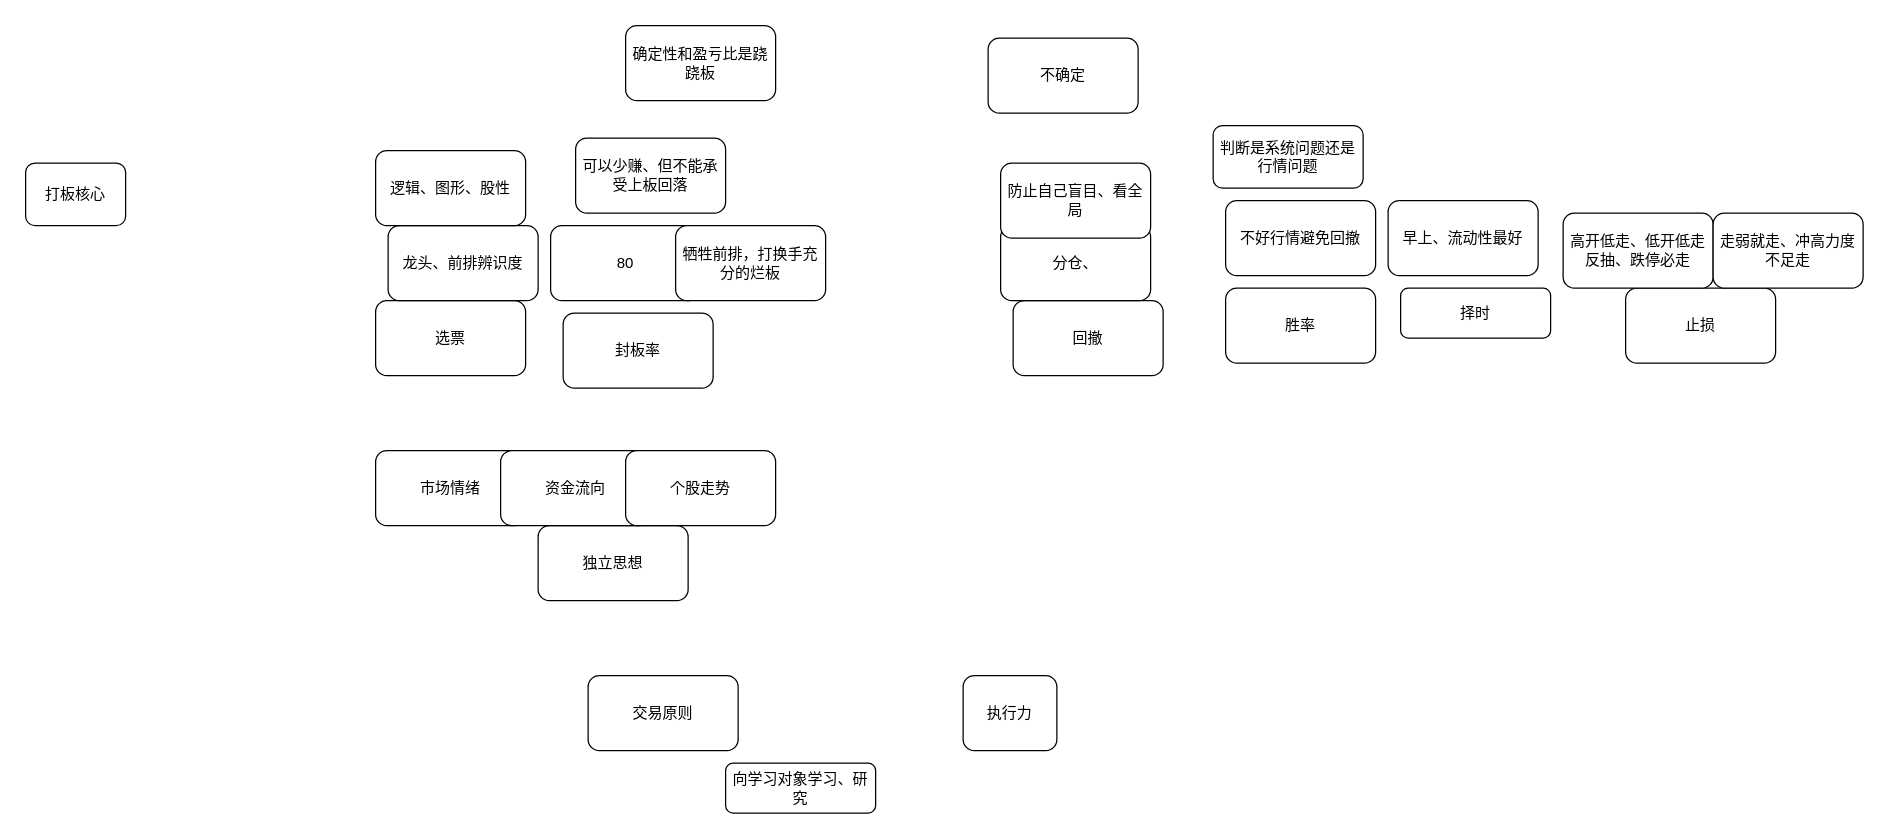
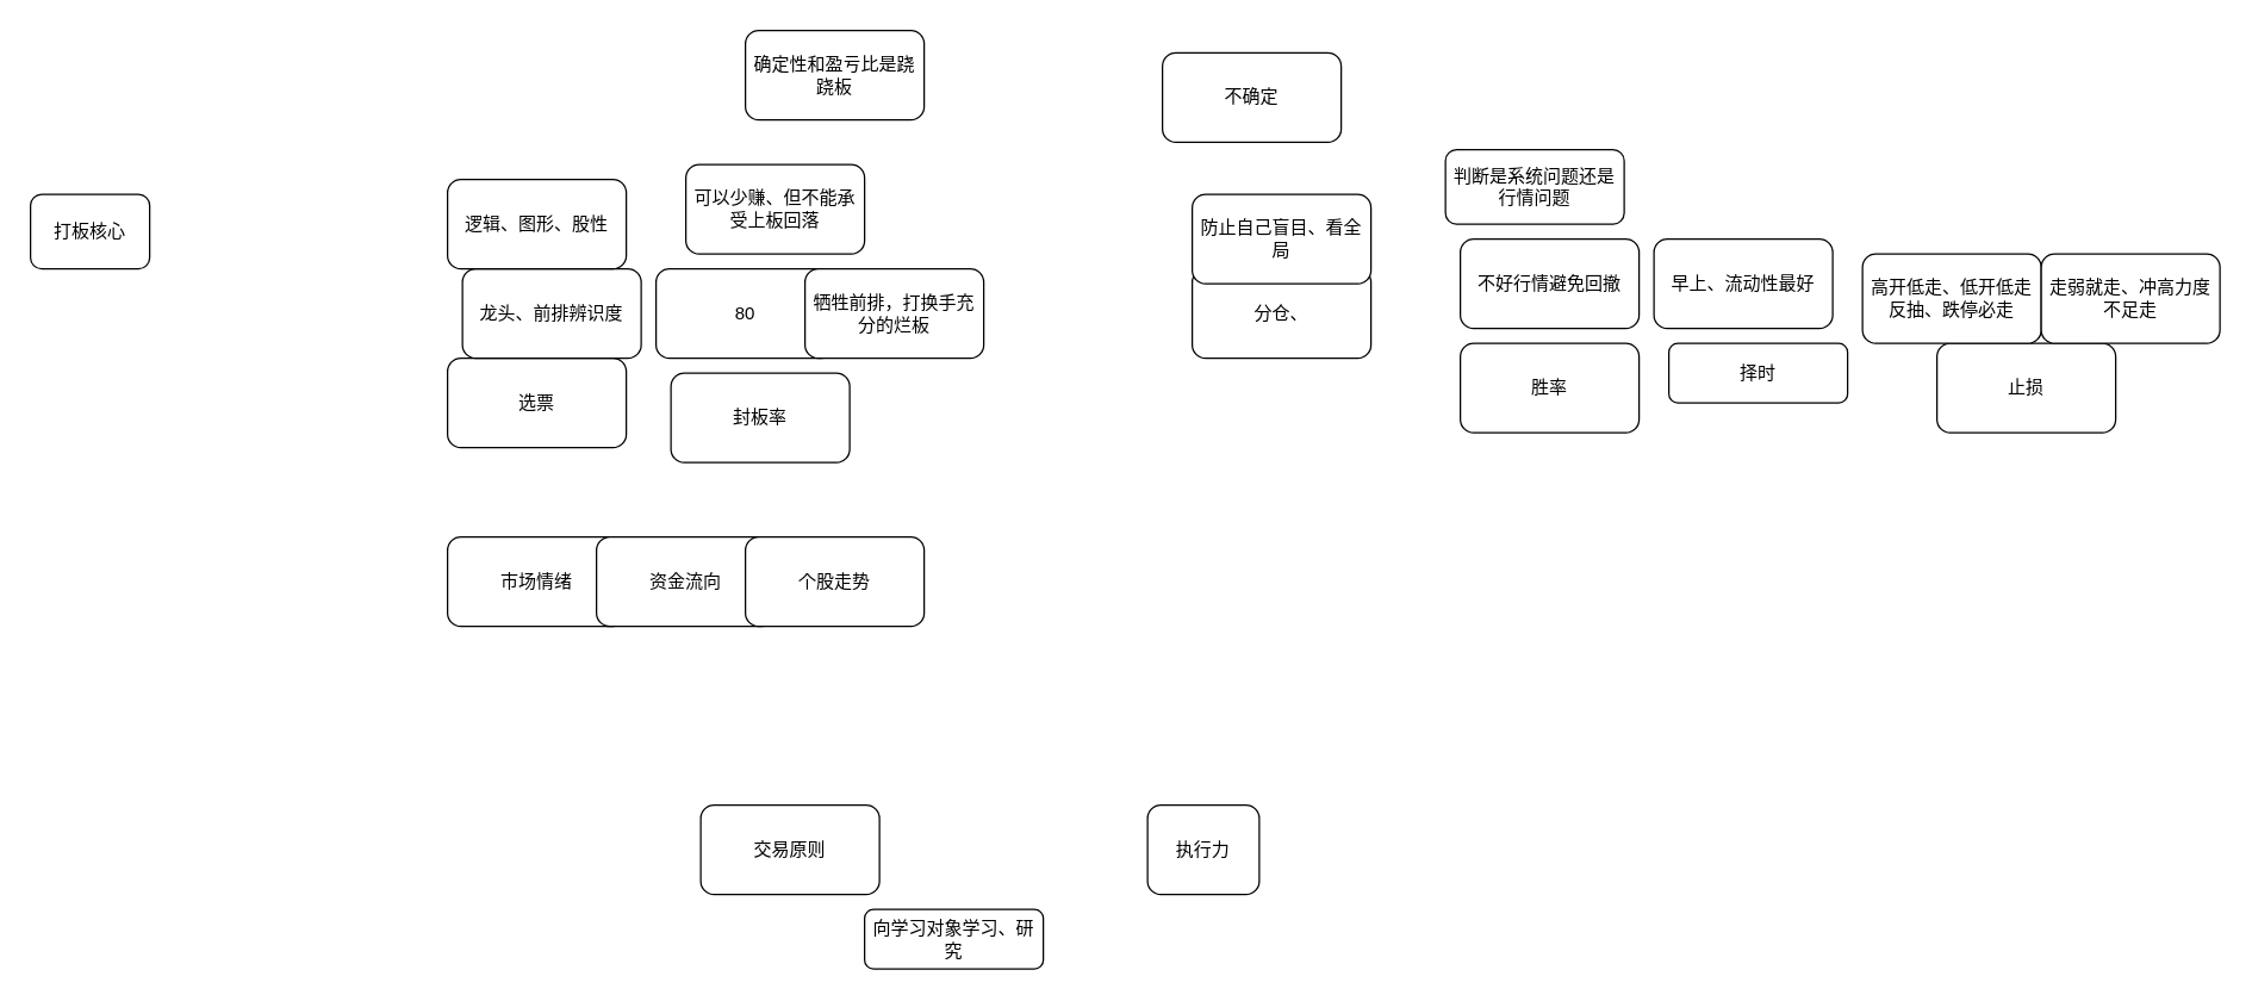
  <mxCell id="0" />
  <mxCell id="1" parent="0" />
  <mxCell id="2" value="选票" style="rounded=1;whiteSpace=wrap;html=1;" vertex="1" parent="1"><mxGeometry x="300" y="240" width="120" height="60" as="geometry" /></mxCell>
  <mxCell id="3" value="封板率" style="rounded=1;whiteSpace=wrap;html=1;" vertex="1" parent="1"><mxGeometry x="450" y="250" width="120" height="60" as="geometry" /></mxCell>
- <mxCell id="4" value="回撤" style="rounded=1;whiteSpace=wrap;html=1;" vertex="1" parent="1"><mxGeometry x="810" y="240" width="120" height="60" as="geometry" /></mxCell>
  <mxCell id="5" value="胜率" style="rounded=1;whiteSpace=wrap;html=1;" vertex="1" parent="1"><mxGeometry x="980" y="230" width="120" height="60" as="geometry" /></mxCell>
  <mxCell id="6" value="择时" style="rounded=1;whiteSpace=wrap;html=1;" vertex="1" parent="1"><mxGeometry x="1120" y="230" width="120" height="40" as="geometry" /></mxCell>
  <mxCell id="7" value="止损" style="rounded=1;whiteSpace=wrap;html=1;" vertex="1" parent="1"><mxGeometry x="1300" y="230" width="120" height="60" as="geometry" /></mxCell>
- <mxCell id="8" value="独立思想" style="rounded=1;whiteSpace=wrap;html=1;" vertex="1" parent="1"><mxGeometry x="430" y="420" width="120" height="60" as="geometry" /></mxCell>
  <mxCell id="9" value="打板核心" style="rounded=1;whiteSpace=wrap;html=1;" vertex="1" parent="1"><mxGeometry x="20" y="130" width="80" height="50" as="geometry" /></mxCell>
  <mxCell id="10" value="龙头、前排辨识度" style="rounded=1;whiteSpace=wrap;html=1;" vertex="1" parent="1"><mxGeometry x="310" y="180" width="120" height="60" as="geometry" /></mxCell>
  <mxCell id="11" value="逻辑、图形、股性" style="rounded=1;whiteSpace=wrap;html=1;" vertex="1" parent="1"><mxGeometry x="300" y="120" width="120" height="60" as="geometry" /></mxCell>
  <mxCell id="12" value="80" style="rounded=1;whiteSpace=wrap;html=1;" vertex="1" parent="1"><mxGeometry x="440" y="180" width="120" height="60" as="geometry" /></mxCell>
  <mxCell id="13" value="牺牲前排，打换手充分的烂板" style="rounded=1;whiteSpace=wrap;html=1;" vertex="1" parent="1"><mxGeometry x="540" y="180" width="120" height="60" as="geometry" /></mxCell>
  <mxCell id="14" value="可以少赚、但不能承受上板回落" style="rounded=1;whiteSpace=wrap;html=1;" vertex="1" parent="1"><mxGeometry x="460" y="110" width="120" height="60" as="geometry" /></mxCell>
  <mxCell id="15" value="确定性和盈亏比是跷跷板" style="rounded=1;whiteSpace=wrap;html=1;" vertex="1" parent="1"><mxGeometry x="500" y="20" width="120" height="60" as="geometry" /></mxCell>
  <mxCell id="16" value="分仓、" style="rounded=1;whiteSpace=wrap;html=1;" vertex="1" parent="1"><mxGeometry x="800" y="180" width="120" height="60" as="geometry" /></mxCell>
  <mxCell id="17" value="防止自己盲目、看全局" style="rounded=1;whiteSpace=wrap;html=1;" vertex="1" parent="1"><mxGeometry x="800" y="130" width="120" height="60" as="geometry" /></mxCell>
- <mxCell id="18" value="不确定" style="rounded=1;whiteSpace=wrap;html=1;" vertex="1" parent="1"><mxGeometry x="790" y="30" width="120" height="60" as="geometry" /></mxCell>
+ <mxCell id="18" value="不确定" style="rounded=1;whiteSpace=wrap;html=1;" vertex="1" parent="1"><mxGeometry x="780" y="35" width="120" height="60" as="geometry" /></mxCell>
  <mxCell id="19" value="不好行情避免回撤" style="rounded=1;whiteSpace=wrap;html=1;" vertex="1" parent="1"><mxGeometry x="980" y="160" width="120" height="60" as="geometry" /></mxCell>
  <mxCell id="20" value="判断是系统问题还是行情问题" style="rounded=1;whiteSpace=wrap;html=1;" vertex="1" parent="1"><mxGeometry x="970" y="100" width="120" height="50" as="geometry" /></mxCell>
  <mxCell id="21" value="早上、流动性最好" style="rounded=1;whiteSpace=wrap;html=1;" vertex="1" parent="1"><mxGeometry x="1110" y="160" width="120" height="60" as="geometry" /></mxCell>
  <mxCell id="22" value="高开低走、低开低走反抽、跌停必走" style="rounded=1;whiteSpace=wrap;html=1;" vertex="1" parent="1"><mxGeometry x="1250" y="170" width="120" height="60" as="geometry" /></mxCell>
  <mxCell id="23" value="走弱就走、冲高力度不足走" style="rounded=1;whiteSpace=wrap;html=1;" vertex="1" parent="1"><mxGeometry x="1370" y="170" width="120" height="60" as="geometry" /></mxCell>
  <mxCell id="24" value="市场情绪" style="rounded=1;whiteSpace=wrap;html=1;" vertex="1" parent="1"><mxGeometry x="300" y="360" width="120" height="60" as="geometry" /></mxCell>
  <mxCell id="25" value="资金流向" style="rounded=1;whiteSpace=wrap;html=1;" vertex="1" parent="1"><mxGeometry x="400" y="360" width="120" height="60" as="geometry" /></mxCell>
  <mxCell id="26" value="个股走势" style="rounded=1;whiteSpace=wrap;html=1;" vertex="1" parent="1"><mxGeometry x="500" y="360" width="120" height="60" as="geometry" /></mxCell>
  <mxCell id="27" value="向学习对象学习、研究" style="rounded=1;whiteSpace=wrap;html=1;" vertex="1" parent="1"><mxGeometry x="580" y="610" width="120" height="40" as="geometry" /></mxCell>
  <mxCell id="28" value="交易原则" style="rounded=1;whiteSpace=wrap;html=1;" vertex="1" parent="1"><mxGeometry x="470" y="540" width="120" height="60" as="geometry" /></mxCell>
  <mxCell id="29" value="执行力" style="rounded=1;whiteSpace=wrap;html=1;" vertex="1" parent="1"><mxGeometry x="770" y="540" width="75" height="60" as="geometry" /></mxCell>
